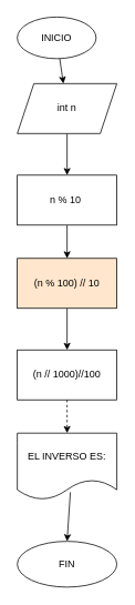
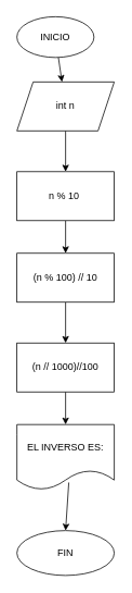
  <mxCell id="0" />
  <mxCell id="1" parent="0" />
  <mxCell id="2" value="" style="edgeStyle=none;html=1;" edge="1" parent="1" source="3" target="5"><mxGeometry relative="1" as="geometry" /></mxCell>
  <mxCell id="3" value="INICIO" style="ellipse;whiteSpace=wrap;html=1;" vertex="1" parent="1"><mxGeometry x="20" y="20" width="95" height="50" as="geometry" /></mxCell>
  <mxCell id="4" value="" style="edgeStyle=none;html=1;" edge="1" parent="1" source="5" target="7"><mxGeometry relative="1" as="geometry" /></mxCell>
  <mxCell id="5" value="int n" style="shape=parallelogram;perimeter=parallelogramPerimeter;whiteSpace=wrap;html=1;fixedSize=1;" vertex="1" parent="1"><mxGeometry x="20" y="100" width="120" height="60" as="geometry" /></mxCell>
  <mxCell id="6" value="" style="edgeStyle=none;html=1;" edge="1" parent="1" source="7" target="9"><mxGeometry relative="1" as="geometry" /></mxCell>
  <mxCell id="7" value="n % 10&amp;nbsp;" style="whiteSpace=wrap;html=1;" vertex="1" parent="1"><mxGeometry x="20" y="210" width="120" height="60" as="geometry" /></mxCell>
  <mxCell id="8" value="" style="edgeStyle=none;html=1;" edge="1" parent="1" source="9" target="11"><mxGeometry relative="1" as="geometry" /></mxCell>
- <mxCell id="9" value="(n % 100) // 10" style="whiteSpace=wrap;html=1;fillColor=#ffe6cc;" vertex="1" parent="1"><mxGeometry x="20" y="310" width="120" height="60" as="geometry" /></mxCell>
- <mxCell id="10" value="" style="edgeStyle=none;html=1;dashed=1;" edge="1" parent="1" source="11" target="12"><mxGeometry relative="1" as="geometry" /></mxCell>
+ <mxCell id="9" value="(n % 100) // 10" style="whiteSpace=wrap;html=1;" vertex="1" parent="1"><mxGeometry x="20" y="310" width="120" height="60" as="geometry" /></mxCell>
+ <mxCell id="10" value="" style="edgeStyle=none;html=1;" edge="1" parent="1" source="11" target="12"><mxGeometry relative="1" as="geometry" /></mxCell>
  <mxCell id="11" value="(n // 1000)//100" style="whiteSpace=wrap;html=1;" vertex="1" parent="1"><mxGeometry x="20" y="420" width="120" height="60" as="geometry" /></mxCell>
  <mxCell id="12" value="EL INVERSO ES:" style="shape=document;whiteSpace=wrap;html=1;boundedLbl=1;" vertex="1" parent="1"><mxGeometry x="20" y="520" width="120" height="80" as="geometry" /></mxCell>
  <mxCell id="13" value="FIN" style="ellipse;whiteSpace=wrap;html=1;" vertex="1" parent="1"><mxGeometry x="20" y="650" width="120" height="55" as="geometry" /></mxCell>
  <mxCell id="14" value="" style="endArrow=classic;html=1;exitX=0.533;exitY=0.888;exitDx=0;exitDy=0;exitPerimeter=0;entryX=0.5;entryY=0;entryDx=0;entryDy=0;" edge="1" parent="1" source="12" target="13"><mxGeometry width="50" height="50" relative="1" as="geometry"><mxPoint x="175" y="620" as="sourcePoint" /><mxPoint x="225" y="570" as="targetPoint" /></mxGeometry></mxCell>
